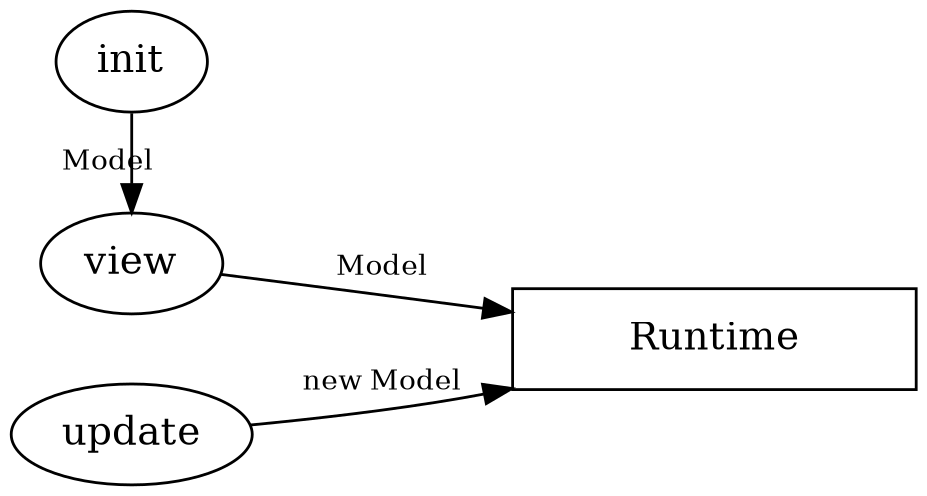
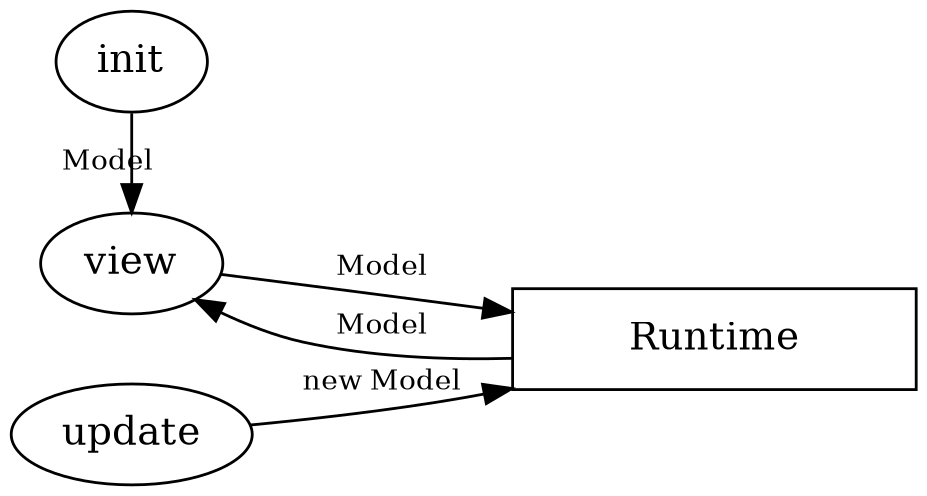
  digraph {
    rankdir=LR
    edge [fontsize=10]
    init [root=true]
    view
    update
    Runtime [shape=box width=2]
    subgraph sub_1 {
      rank=same
      init
      view
    }
    subgraph sub_2 {
      rank=same
      update
    }
    subgraph sub_3 {
      rank=same
      Runtime
    }
    init -> view [label=Model]
    view -> Runtime [label=Model]
    update -> Runtime [label="new Model"]
+   Runtime -> view [label=Model]
  }
